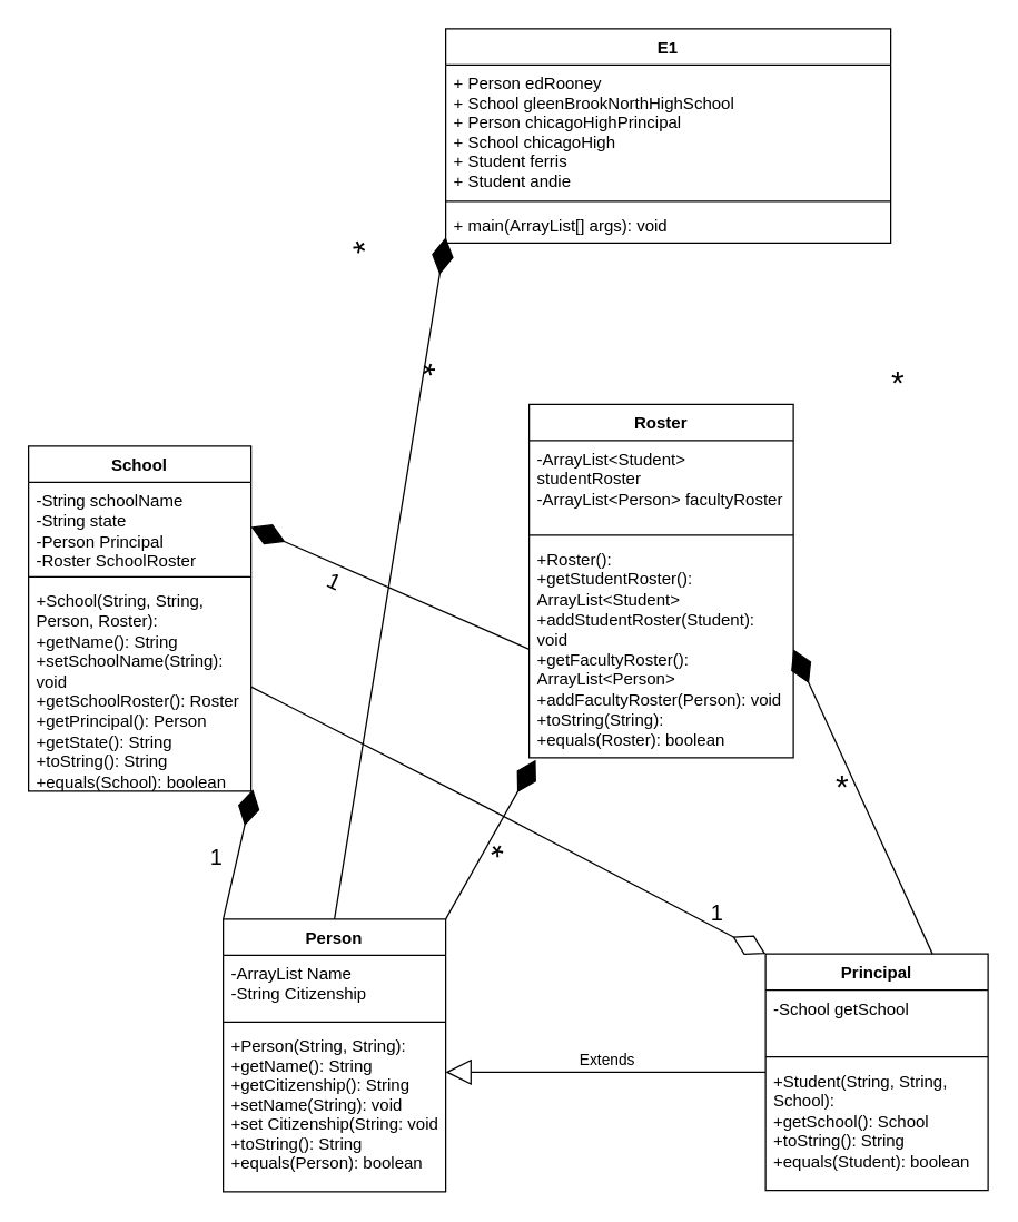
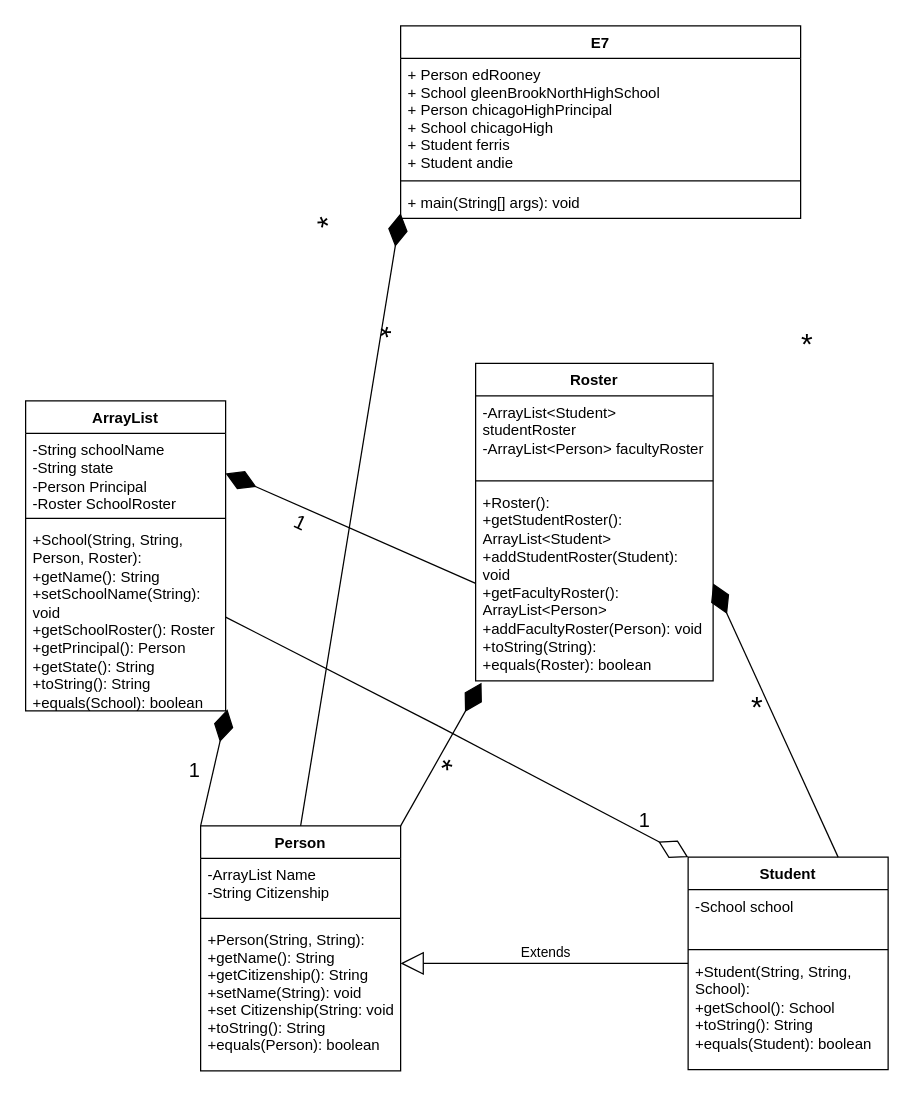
  <mxCell id="0" />
  <mxCell id="1" parent="0" />
  <mxCell id="2" value="Person" style="swimlane;fontStyle=1;align=center;verticalAlign=top;childLayout=stackLayout;horizontal=1;startSize=26;horizontalStack=0;resizeParent=1;resizeParentMax=0;resizeLast=0;collapsible=1;marginBottom=0;" vertex="1" parent="1"><mxGeometry x="160" y="660" width="160" height="196" as="geometry" /></mxCell>
  <mxCell id="3" value="-ArrayList Name&#10;-String Citizenship" style="text;strokeColor=none;fillColor=none;align=left;verticalAlign=top;spacingLeft=4;spacingRight=4;overflow=hidden;rotatable=0;points=[[0,0.5],[1,0.5]];portConstraint=eastwest;whiteSpace=wrap;" vertex="1" parent="2"><mxGeometry y="26" width="160" height="44" as="geometry" /></mxCell>
  <mxCell id="4" value="" style="line;strokeWidth=1;fillColor=none;align=left;verticalAlign=middle;spacingTop=-1;spacingLeft=3;spacingRight=3;rotatable=0;labelPosition=right;points=[];portConstraint=eastwest;strokeColor=inherit;" vertex="1" parent="2"><mxGeometry y="70" width="160" height="8" as="geometry" /></mxCell>
  <mxCell id="5" value="+Person(String, String):&#10;+getName(): String&#10;+getCitizenship(): String&#10;+setName(String): void&#10;+set Citizenship(String: void&#10;+toString(): String&#10;+equals(Person): boolean" style="text;strokeColor=none;fillColor=none;align=left;verticalAlign=top;spacingLeft=4;spacingRight=4;overflow=hidden;rotatable=0;points=[[0,0.5],[1,0.5]];portConstraint=eastwest;" vertex="1" parent="2"><mxGeometry y="78" width="160" height="118" as="geometry" /></mxCell>
- <mxCell id="6" value="Principal" style="swimlane;fontStyle=1;align=center;verticalAlign=top;childLayout=stackLayout;horizontal=1;startSize=26;horizontalStack=0;resizeParent=1;resizeParentMax=0;resizeLast=0;collapsible=1;marginBottom=0;" vertex="1" parent="1"><mxGeometry x="550" y="685" width="160" height="170" as="geometry" /></mxCell>
- <mxCell id="7" value="-School getSchool" style="text;strokeColor=none;fillColor=none;align=left;verticalAlign=top;spacingLeft=4;spacingRight=4;overflow=hidden;rotatable=0;points=[[0,0.5],[1,0.5]];portConstraint=eastwest;whiteSpace=wrap;" vertex="1" parent="6"><mxGeometry y="26" width="160" height="44" as="geometry" /></mxCell>
+ <mxCell id="6" value="Student" style="swimlane;fontStyle=1;align=center;verticalAlign=top;childLayout=stackLayout;horizontal=1;startSize=26;horizontalStack=0;resizeParent=1;resizeParentMax=0;resizeLast=0;collapsible=1;marginBottom=0;" vertex="1" parent="1"><mxGeometry x="550" y="685" width="160" height="170" as="geometry" /></mxCell>
+ <mxCell id="7" value="-School school" style="text;strokeColor=none;fillColor=none;align=left;verticalAlign=top;spacingLeft=4;spacingRight=4;overflow=hidden;rotatable=0;points=[[0,0.5],[1,0.5]];portConstraint=eastwest;whiteSpace=wrap;" vertex="1" parent="6"><mxGeometry y="26" width="160" height="44" as="geometry" /></mxCell>
  <mxCell id="8" value="" style="line;strokeWidth=1;fillColor=none;align=left;verticalAlign=middle;spacingTop=-1;spacingLeft=3;spacingRight=3;rotatable=0;labelPosition=right;points=[];portConstraint=eastwest;strokeColor=inherit;" vertex="1" parent="6"><mxGeometry y="70" width="160" height="8" as="geometry" /></mxCell>
  <mxCell id="9" value="+Student(String, String, School):&#10;+getSchool(): School&#10;+toString(): String&#10;+equals(Student): boolean" style="text;strokeColor=none;fillColor=none;align=left;verticalAlign=top;spacingLeft=4;spacingRight=4;overflow=hidden;rotatable=0;points=[[0,0.5],[1,0.5]];portConstraint=eastwest;whiteSpace=wrap;" vertex="1" parent="6"><mxGeometry y="78" width="160" height="92" as="geometry" /></mxCell>
  <mxCell id="10" value="Extends" style="endArrow=block;endSize=16;endFill=0;html=1;" edge="1" parent="1"><mxGeometry x="-0.005" y="-9" width="160" relative="1" as="geometry"><mxPoint x="550" y="770" as="sourcePoint" /><mxPoint x="320" y="770" as="targetPoint" /><mxPoint as="offset" /></mxGeometry></mxCell>
- <mxCell id="11" value="School" style="swimlane;fontStyle=1;align=center;verticalAlign=top;childLayout=stackLayout;horizontal=1;startSize=26;horizontalStack=0;resizeParent=1;resizeParentMax=0;resizeLast=0;collapsible=1;marginBottom=0;" vertex="1" parent="1"><mxGeometry x="20" y="320" width="160" height="248" as="geometry" /></mxCell>
+ <mxCell id="11" value="ArrayList" style="swimlane;fontStyle=1;align=center;verticalAlign=top;childLayout=stackLayout;horizontal=1;startSize=26;horizontalStack=0;resizeParent=1;resizeParentMax=0;resizeLast=0;collapsible=1;marginBottom=0;" vertex="1" parent="1"><mxGeometry x="20" y="320" width="160" height="248" as="geometry" /></mxCell>
  <mxCell id="12" value="-String schoolName&#10;-String state&#10;-Person Principal&#10;-Roster SchoolRoster&#10;" style="text;strokeColor=none;fillColor=none;align=left;verticalAlign=top;spacingLeft=4;spacingRight=4;overflow=hidden;rotatable=0;points=[[0,0.5],[1,0.5]];portConstraint=eastwest;whiteSpace=wrap;" vertex="1" parent="11"><mxGeometry y="26" width="160" height="64" as="geometry" /></mxCell>
  <mxCell id="13" value="" style="line;strokeWidth=1;fillColor=none;align=left;verticalAlign=middle;spacingTop=-1;spacingLeft=3;spacingRight=3;rotatable=0;labelPosition=right;points=[];portConstraint=eastwest;strokeColor=inherit;" vertex="1" parent="11"><mxGeometry y="90" width="160" height="8" as="geometry" /></mxCell>
  <mxCell id="14" value="+School(String, String, Person, Roster):&#10;+getName(): String&#10;+setSchoolName(String): void&#10;+getSchoolRoster(): Roster&#10;+getPrincipal(): Person&#10;+getState(): String&#10;+toString(): String&#10;+equals(School): boolean" style="text;strokeColor=none;fillColor=none;align=left;verticalAlign=top;spacingLeft=4;spacingRight=4;overflow=hidden;rotatable=0;points=[[0,0.5],[1,0.5]];portConstraint=eastwest;whiteSpace=wrap;" vertex="1" parent="11"><mxGeometry y="98" width="160" height="150" as="geometry" /></mxCell>
  <mxCell id="15" value="Roster" style="swimlane;fontStyle=1;align=center;verticalAlign=top;childLayout=stackLayout;horizontal=1;startSize=26;horizontalStack=0;resizeParent=1;resizeParentMax=0;resizeLast=0;collapsible=1;marginBottom=0;" vertex="1" parent="1"><mxGeometry x="380" y="290" width="190" height="254" as="geometry" /></mxCell>
  <mxCell id="16" value="-ArrayList&lt;Student&gt; studentRoster&#10;-ArrayList&lt;Person&gt; facultyRoster" style="text;strokeColor=none;fillColor=none;align=left;verticalAlign=top;spacingLeft=4;spacingRight=4;overflow=hidden;rotatable=0;points=[[0,0.5],[1,0.5]];portConstraint=eastwest;whiteSpace=wrap;" vertex="1" parent="15"><mxGeometry y="26" width="190" height="64" as="geometry" /></mxCell>
  <mxCell id="17" value="" style="line;strokeWidth=1;fillColor=none;align=left;verticalAlign=middle;spacingTop=-1;spacingLeft=3;spacingRight=3;rotatable=0;labelPosition=right;points=[];portConstraint=eastwest;strokeColor=inherit;" vertex="1" parent="15"><mxGeometry y="90" width="190" height="8" as="geometry" /></mxCell>
  <mxCell id="18" value="+Roster():&#10;+getStudentRoster(): ArrayList&lt;Student&gt;&#10;+addStudentRoster(Student): void&#10;+getFacultyRoster(): ArrayList&lt;Person&gt;&#10;+addFacultyRoster(Person): void&#10;+toString(String):&#10;+equals(Roster): boolean" style="text;strokeColor=none;fillColor=none;align=left;verticalAlign=top;spacingLeft=4;spacingRight=4;overflow=hidden;rotatable=0;points=[[0,0.5],[1,0.5]];portConstraint=eastwest;whiteSpace=wrap;" vertex="1" parent="15"><mxGeometry y="98" width="190" height="156" as="geometry" /></mxCell>
  <mxCell id="19" value="" style="endArrow=diamondThin;endFill=1;endSize=24;html=1;exitX=0.75;exitY=0;exitDx=0;exitDy=0;entryX=1;entryY=0.5;entryDx=0;entryDy=0;" edge="1" parent="1" source="6" target="18"><mxGeometry width="160" relative="1" as="geometry"><mxPoint x="300" y="600" as="sourcePoint" /><mxPoint x="460" y="600" as="targetPoint" /></mxGeometry></mxCell>
  <mxCell id="20" value="" style="endArrow=diamondThin;endFill=1;endSize=24;html=1;exitX=1;exitY=0;exitDx=0;exitDy=0;entryX=0.025;entryY=1.009;entryDx=0;entryDy=0;entryPerimeter=0;" edge="1" parent="1" source="2" target="18"><mxGeometry width="160" relative="1" as="geometry"><mxPoint x="300" y="600" as="sourcePoint" /><mxPoint x="460" y="600" as="targetPoint" /></mxGeometry></mxCell>
  <mxCell id="21" value="" style="endArrow=diamondThin;endFill=1;endSize=24;html=1;exitX=0;exitY=0.5;exitDx=0;exitDy=0;entryX=1;entryY=0.5;entryDx=0;entryDy=0;" edge="1" parent="1" source="18" target="12"><mxGeometry width="160" relative="1" as="geometry"><mxPoint x="300" y="600" as="sourcePoint" /><mxPoint x="460" y="600" as="targetPoint" /></mxGeometry></mxCell>
  <mxCell id="22" value="" style="endArrow=diamondThin;endFill=1;endSize=24;html=1;exitX=0;exitY=0;exitDx=0;exitDy=0;entryX=1.009;entryY=0.991;entryDx=0;entryDy=0;entryPerimeter=0;" edge="1" parent="1" source="2" target="14"><mxGeometry width="160" relative="1" as="geometry"><mxPoint x="300" y="600" as="sourcePoint" /><mxPoint x="460" y="600" as="targetPoint" /></mxGeometry></mxCell>
  <mxCell id="23" value="" style="endArrow=diamondThin;endFill=0;endSize=24;html=1;entryX=0;entryY=0;entryDx=0;entryDy=0;startArrow=none;" edge="1" parent="1" target="6"><mxGeometry width="160" relative="1" as="geometry"><mxPoint x="350" y="580" as="sourcePoint" /><mxPoint x="460" y="600" as="targetPoint" /></mxGeometry></mxCell>
- <mxCell id="24" value="E1" style="swimlane;fontStyle=1;align=center;verticalAlign=top;childLayout=stackLayout;horizontal=1;startSize=26;horizontalStack=0;resizeParent=1;resizeParentMax=0;resizeLast=0;collapsible=1;marginBottom=0;" vertex="1" parent="1"><mxGeometry x="320" y="20" width="320" height="154" as="geometry" /></mxCell>
+ <mxCell id="24" value="E7" style="swimlane;fontStyle=1;align=center;verticalAlign=top;childLayout=stackLayout;horizontal=1;startSize=26;horizontalStack=0;resizeParent=1;resizeParentMax=0;resizeLast=0;collapsible=1;marginBottom=0;" vertex="1" parent="1"><mxGeometry x="320" y="20" width="320" height="154" as="geometry" /></mxCell>
  <mxCell id="25" value="+ Person edRooney&#10;+ School gleenBrookNorthHighSchool&#10;+ Person chicagoHighPrincipal&#10;+ School chicagoHigh&#10;+ Student ferris&#10;+ Student andie&#10;" style="text;strokeColor=none;fillColor=none;align=left;verticalAlign=top;spacingLeft=4;spacingRight=4;overflow=hidden;rotatable=0;points=[[0,0.5],[1,0.5]];portConstraint=eastwest;" vertex="1" parent="24"><mxGeometry y="26" width="320" height="94" as="geometry" /></mxCell>
  <mxCell id="26" value="" style="line;strokeWidth=1;fillColor=none;align=left;verticalAlign=middle;spacingTop=-1;spacingLeft=3;spacingRight=3;rotatable=0;labelPosition=right;points=[];portConstraint=eastwest;strokeColor=inherit;" vertex="1" parent="24"><mxGeometry y="120" width="320" height="8" as="geometry" /></mxCell>
- <mxCell id="27" value="+ main(ArrayList[] args): void" style="text;strokeColor=none;fillColor=none;align=left;verticalAlign=top;spacingLeft=4;spacingRight=4;overflow=hidden;rotatable=0;points=[[0,0.5],[1,0.5]];portConstraint=eastwest;" vertex="1" parent="24"><mxGeometry y="128" width="320" height="26" as="geometry" /></mxCell>
+ <mxCell id="27" value="+ main(String[] args): void" style="text;strokeColor=none;fillColor=none;align=left;verticalAlign=top;spacingLeft=4;spacingRight=4;overflow=hidden;rotatable=0;points=[[0,0.5],[1,0.5]];portConstraint=eastwest;" vertex="1" parent="24"><mxGeometry y="128" width="320" height="26" as="geometry" /></mxCell>
  <mxCell id="28" value="" style="endArrow=none;endFill=0;endSize=24;html=1;exitX=1;exitY=0.5;exitDx=0;exitDy=0;" edge="1" parent="1" source="14"><mxGeometry width="160" relative="1" as="geometry"><mxPoint x="180" y="493" as="sourcePoint" /><mxPoint x="350" y="580" as="targetPoint" /></mxGeometry></mxCell>
  <mxCell id="29" value="*" style="text;html=1;align=center;verticalAlign=middle;resizable=0;points=[];autosize=1;strokeColor=none;fillColor=none;fontSize=24;" vertex="1" parent="1"><mxGeometry x="590" y="545" width="30" height="40" as="geometry" /></mxCell>
  <mxCell id="30" value="*" style="text;html=1;align=center;verticalAlign=middle;resizable=0;points=[];autosize=1;strokeColor=none;fillColor=none;rotation=30;fontSize=24;" vertex="1" parent="1"><mxGeometry x="340" y="595" width="30" height="40" as="geometry" /></mxCell>
  <mxCell id="31" value="1" style="text;html=1;align=center;verticalAlign=middle;resizable=0;points=[];autosize=1;strokeColor=none;fillColor=none;fontSize=16;" vertex="1" parent="1"><mxGeometry x="500" y="640" width="30" height="30" as="geometry" /></mxCell>
  <mxCell id="32" value="1" style="text;html=1;align=center;verticalAlign=middle;resizable=0;points=[];autosize=1;strokeColor=none;fillColor=none;fontSize=16;" vertex="1" parent="1"><mxGeometry x="140" y="600" width="30" height="30" as="geometry" /></mxCell>
  <mxCell id="33" value="1" style="text;html=1;align=center;verticalAlign=middle;resizable=0;points=[];autosize=1;strokeColor=none;fillColor=none;rotation=25;fontSize=16;" vertex="1" parent="1"><mxGeometry x="225" y="402" width="30" height="30" as="geometry" /></mxCell>
  <mxCell id="34" value="" style="endArrow=diamondThin;endFill=1;endSize=24;html=1;exitX=0.5;exitY=0;exitDx=0;exitDy=0;" edge="1" parent="1" source="2"><mxGeometry width="160" relative="1" as="geometry"><mxPoint x="230" y="430" as="sourcePoint" /><mxPoint x="320" y="170" as="targetPoint" /></mxGeometry></mxCell>
  <mxCell id="35" value="*" style="text;html=1;align=center;verticalAlign=middle;resizable=0;points=[];autosize=1;strokeColor=none;fillColor=none;fontSize=24;" vertex="1" parent="1"><mxGeometry x="630" y="255" width="30" height="40" as="geometry" /></mxCell>
  <mxCell id="36" value="*" style="text;html=1;align=center;verticalAlign=middle;resizable=0;points=[];autosize=1;strokeColor=none;fillColor=none;rotation=90;strokeWidth=1;fontSize=24;" vertex="1" parent="1"><mxGeometry x="290" y="245" width="30" height="40" as="geometry" /></mxCell>
  <mxCell id="37" value="*" style="text;html=1;align=center;verticalAlign=middle;resizable=0;points=[];autosize=1;strokeColor=none;fillColor=none;rotation=120;fontSize=24;" vertex="1" parent="1"><mxGeometry x="240" y="155" width="30" height="40" as="geometry" /></mxCell>
